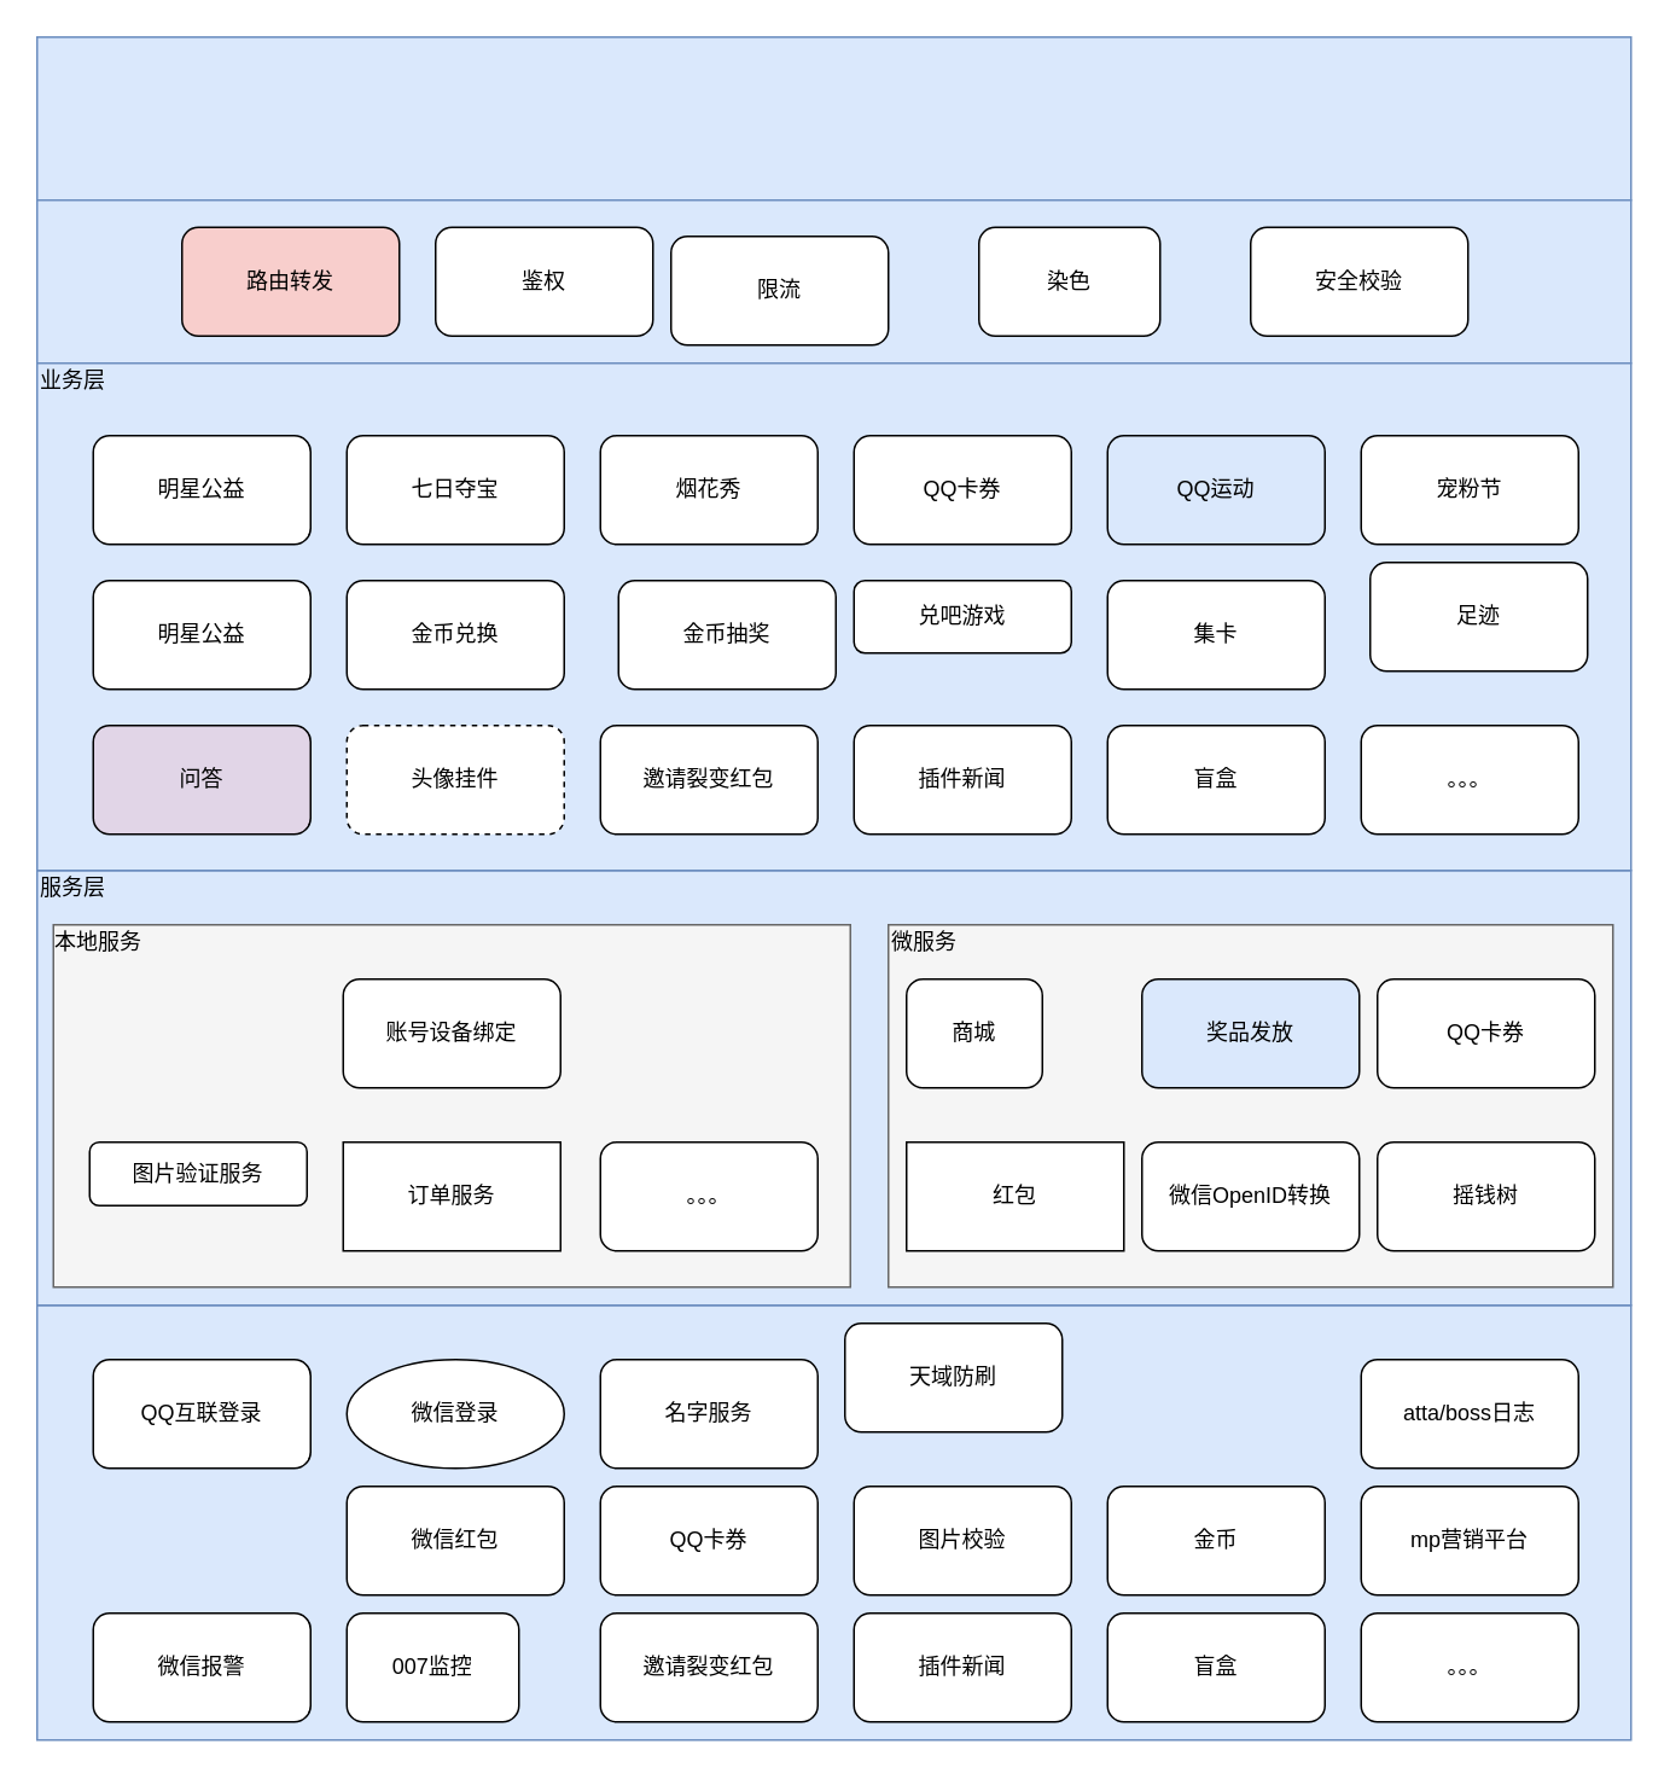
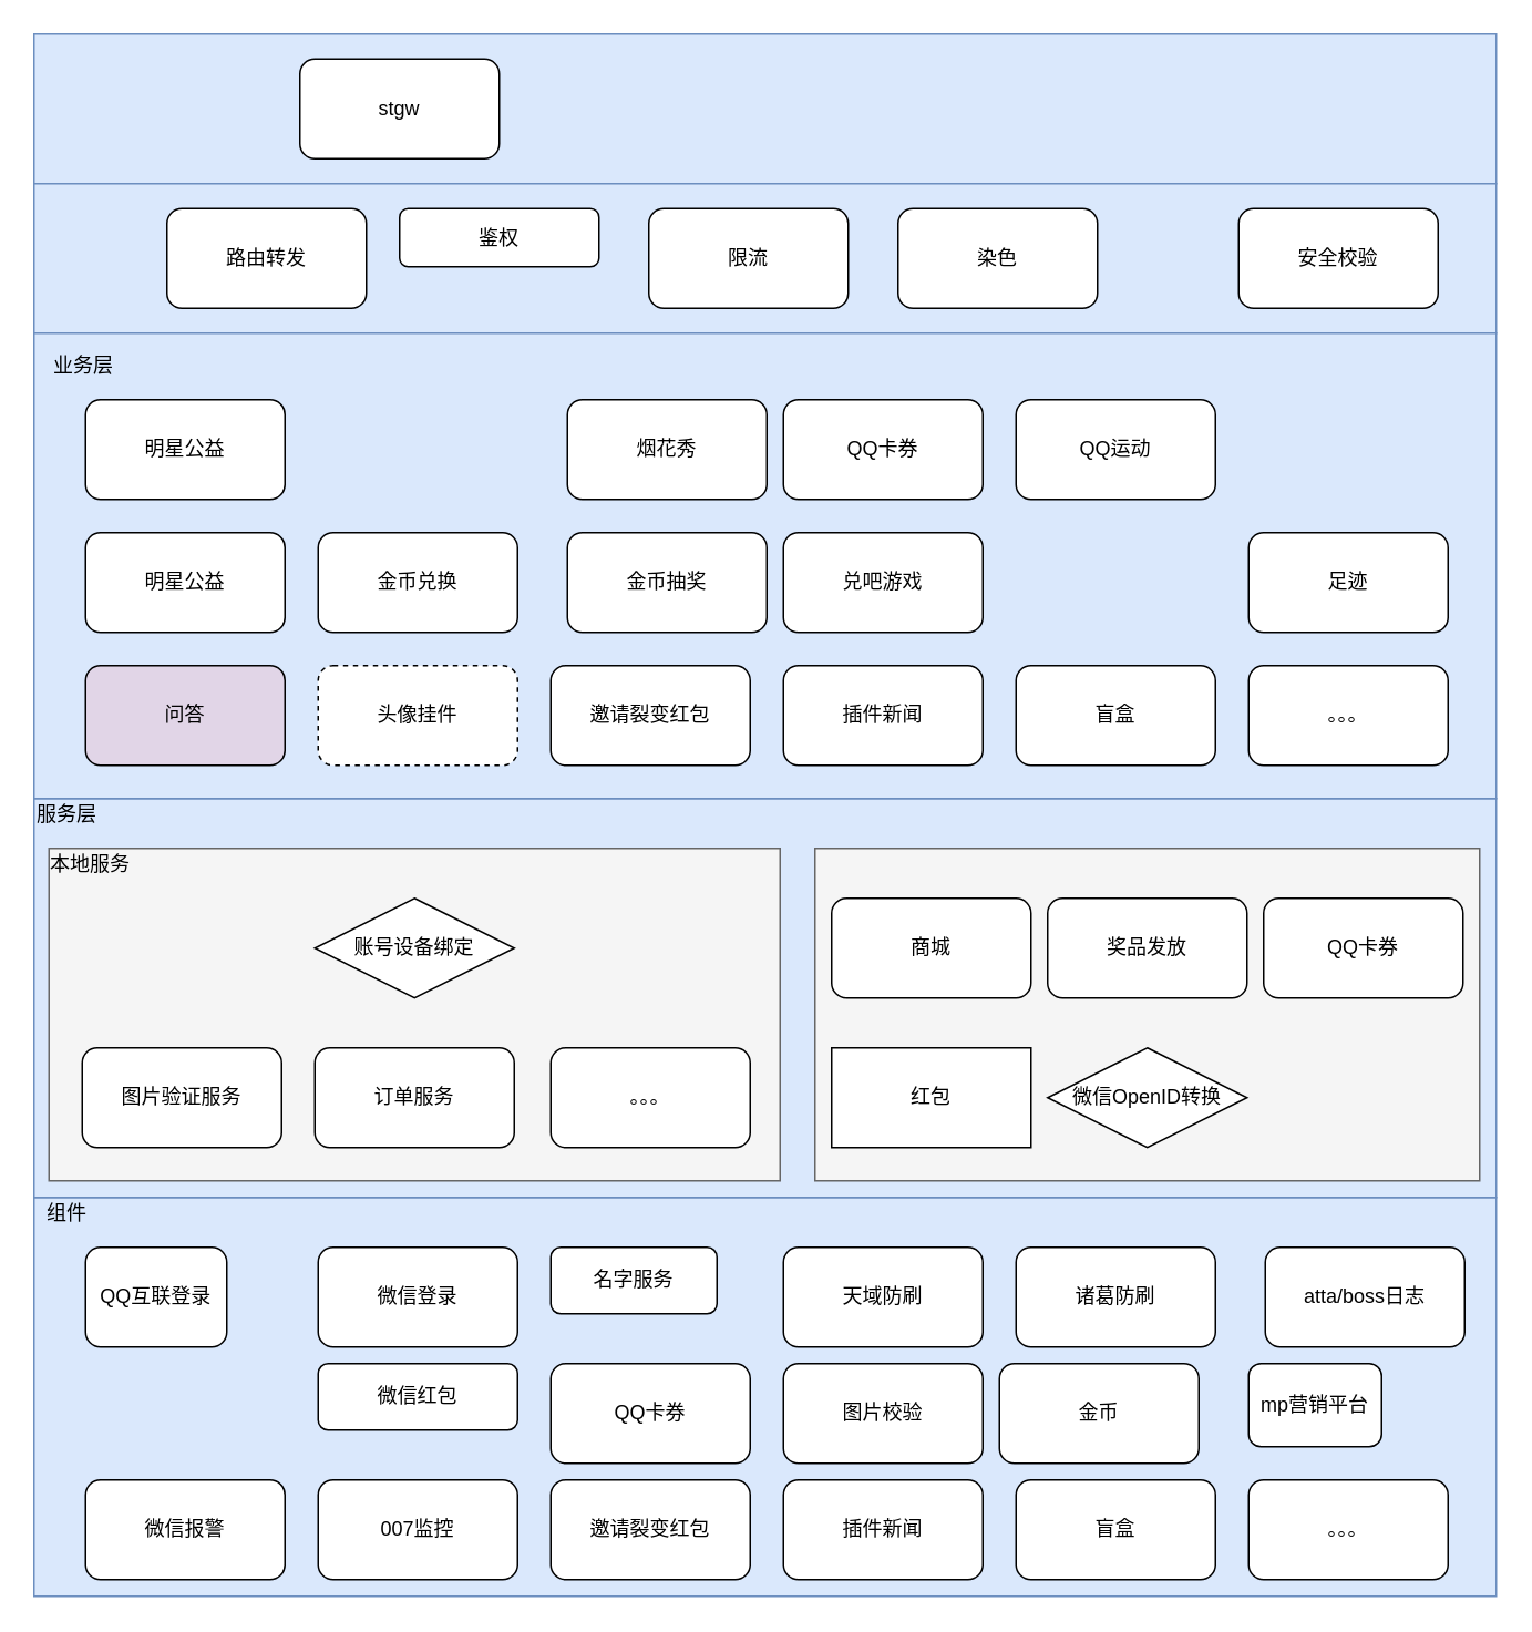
  <mxCell id="0" />
  <mxCell id="1" parent="0" />
  <mxCell id="2" value="" style="rounded=0;whiteSpace=wrap;html=1;fillColor=#dae8fc;strokeColor=#6c8ebf;" vertex="1" parent="1"><mxGeometry x="20" y="720" width="880" height="240" as="geometry" /></mxCell>
+ <mxCell id="3" value="组件" style="text;html=1;strokeColor=none;fillColor=none;align=center;verticalAlign=middle;whiteSpace=wrap;rounded=0;" vertex="1" parent="1"><mxGeometry x="20" y="720" width="40" height="20" as="geometry" /></mxCell>
  <mxCell id="4" value="" style="group" vertex="1" connectable="0" parent="1"><mxGeometry x="20" y="20" width="880" height="90" as="geometry" /></mxCell>
  <mxCell id="5" value="" style="rounded=0;whiteSpace=wrap;html=1;fillColor=#dae8fc;strokeColor=#6c8ebf;" parent="4" vertex="1"><mxGeometry width="880" height="90" as="geometry" /></mxCell>
+ <mxCell id="6" value="stgw" style="rounded=1;whiteSpace=wrap;html=1;" parent="4" vertex="1"><mxGeometry x="160" y="15" width="120" height="60" as="geometry" /></mxCell>
  <mxCell id="7" value="" style="group" vertex="1" connectable="0" parent="1"><mxGeometry x="20" y="110" width="880" height="90" as="geometry" /></mxCell>
  <mxCell id="8" value="" style="rounded=0;whiteSpace=wrap;html=1;fillColor=#dae8fc;strokeColor=#6c8ebf;" parent="7" vertex="1"><mxGeometry width="880" height="90" as="geometry" /></mxCell>
- <mxCell id="9" value="路由转发" style="rounded=1;whiteSpace=wrap;html=1;fillColor=#f8cecc;" parent="7" vertex="1"><mxGeometry x="80" y="15" width="120" height="60" as="geometry" /></mxCell>
- <mxCell id="10" value="鉴权" style="rounded=1;whiteSpace=wrap;html=1;" parent="7" vertex="1"><mxGeometry x="220" y="15" width="120" height="60" as="geometry" /></mxCell>
- <mxCell id="11" value="限流" style="rounded=1;whiteSpace=wrap;html=1;" vertex="1" parent="7"><mxGeometry x="350" y="20" width="120" height="60" as="geometry" /></mxCell>
- <mxCell id="12" value="染色" style="rounded=1;whiteSpace=wrap;html=1;" vertex="1" parent="7"><mxGeometry x="520" y="15" width="100" height="60" as="geometry" /></mxCell>
- <mxCell id="13" value="安全校验" style="rounded=1;whiteSpace=wrap;html=1;" vertex="1" parent="7"><mxGeometry x="670" y="15" width="120" height="60" as="geometry" /></mxCell>
+ <mxCell id="9" value="路由转发" style="rounded=1;whiteSpace=wrap;html=1;" parent="7" vertex="1"><mxGeometry x="80" y="15" width="120" height="60" as="geometry" /></mxCell>
+ <mxCell id="10" value="鉴权" style="rounded=1;whiteSpace=wrap;html=1;" parent="7" vertex="1"><mxGeometry x="220" y="15" width="120" height="35" as="geometry" /></mxCell>
+ <mxCell id="11" value="限流" style="rounded=1;whiteSpace=wrap;html=1;" vertex="1" parent="7"><mxGeometry x="370" y="15" width="120" height="60" as="geometry" /></mxCell>
+ <mxCell id="12" value="染色" style="rounded=1;whiteSpace=wrap;html=1;" vertex="1" parent="7"><mxGeometry x="520" y="15" width="120" height="60" as="geometry" /></mxCell>
+ <mxCell id="13" value="安全校验" style="rounded=1;whiteSpace=wrap;html=1;" vertex="1" parent="7"><mxGeometry x="725" y="15" width="120" height="60" as="geometry" /></mxCell>
  <mxCell id="14" value="" style="group" vertex="1" connectable="0" parent="1"><mxGeometry x="20" y="480" width="880" height="240" as="geometry" /></mxCell>
  <mxCell id="15" value="" style="rounded=0;whiteSpace=wrap;html=1;fillColor=#dae8fc;strokeColor=#6c8ebf;" vertex="1" parent="14"><mxGeometry width="880" height="240" as="geometry" /></mxCell>
  <mxCell id="16" value="服务层" style="text;html=1;strokeColor=none;fillColor=none;align=center;verticalAlign=middle;whiteSpace=wrap;rounded=0;" vertex="1" parent="14"><mxGeometry width="40" height="20" as="geometry" /></mxCell>
  <mxCell id="17" value="" style="rounded=0;whiteSpace=wrap;html=1;fillColor=#f5f5f5;strokeColor=#666666;fontColor=#333333;" vertex="1" parent="14"><mxGeometry x="9" y="30" width="440" height="200" as="geometry" /></mxCell>
  <mxCell id="18" value="本地服务" style="text;html=1;strokeColor=none;fillColor=none;align=center;verticalAlign=middle;whiteSpace=wrap;rounded=0;" vertex="1" parent="14"><mxGeometry x="9" y="30" width="50" height="20" as="geometry" /></mxCell>
- <mxCell id="19" value="账号设备绑定" style="rounded=1;whiteSpace=wrap;html=1;" vertex="1" parent="14"><mxGeometry x="169" y="60" width="120" height="60" as="geometry" /></mxCell>
- <mxCell id="20" value="图片验证服务" style="rounded=1;whiteSpace=wrap;html=1;" vertex="1" parent="14"><mxGeometry x="29" y="150" width="120" height="35" as="geometry" /></mxCell>
- <mxCell id="21" value="订单服务" style="whiteSpace=wrap;html=1;rounded=0;" vertex="1" parent="14"><mxGeometry x="169" y="150" width="120" height="60" as="geometry" /></mxCell>
+ <mxCell id="19" value="账号设备绑定" style="rhombus;whiteSpace=wrap;html=1;" vertex="1" parent="14"><mxGeometry x="169" y="60" width="120" height="60" as="geometry" /></mxCell>
+ <mxCell id="20" value="图片验证服务" style="rounded=1;whiteSpace=wrap;html=1;" vertex="1" parent="14"><mxGeometry x="29" y="150" width="120" height="60" as="geometry" /></mxCell>
+ <mxCell id="21" value="订单服务" style="rounded=1;whiteSpace=wrap;html=1;" vertex="1" parent="14"><mxGeometry x="169" y="150" width="120" height="60" as="geometry" /></mxCell>
  <mxCell id="22" value="。。。" style="rounded=1;whiteSpace=wrap;html=1;" vertex="1" parent="14"><mxGeometry x="311" y="150" width="120" height="60" as="geometry" /></mxCell>
  <mxCell id="23" value="" style="rounded=0;whiteSpace=wrap;html=1;fillColor=#f5f5f5;strokeColor=#666666;fontColor=#333333;" vertex="1" parent="14"><mxGeometry x="470" y="30" width="400" height="200" as="geometry" /></mxCell>
- <mxCell id="24" value="微服务" style="text;html=1;strokeColor=none;fillColor=none;align=center;verticalAlign=middle;whiteSpace=wrap;rounded=0;" vertex="1" parent="14"><mxGeometry x="470" y="30" width="40" height="20" as="geometry" /></mxCell>
- <mxCell id="25" value="商城" style="rounded=1;whiteSpace=wrap;html=1;" vertex="1" parent="14"><mxGeometry x="480" y="60" width="75" height="60" as="geometry" /></mxCell>
- <mxCell id="26" value="奖品发放" style="rounded=1;whiteSpace=wrap;html=1;fillColor=#dae8fc;" vertex="1" parent="14"><mxGeometry x="610" y="60" width="120" height="60" as="geometry" /></mxCell>
+ <mxCell id="25" value="商城" style="rounded=1;whiteSpace=wrap;html=1;" vertex="1" parent="14"><mxGeometry x="480" y="60" width="120" height="60" as="geometry" /></mxCell>
+ <mxCell id="26" value="奖品发放" style="rounded=1;whiteSpace=wrap;html=1;" vertex="1" parent="14"><mxGeometry x="610" y="60" width="120" height="60" as="geometry" /></mxCell>
  <mxCell id="27" value="QQ卡券" style="rounded=1;whiteSpace=wrap;html=1;" vertex="1" parent="14"><mxGeometry x="740" y="60" width="120" height="60" as="geometry" /></mxCell>
  <mxCell id="28" value="红包" style="whiteSpace=wrap;html=1;rounded=0;" vertex="1" parent="14"><mxGeometry x="480" y="150" width="120" height="60" as="geometry" /></mxCell>
- <mxCell id="29" value="微信OpenID转换" style="rounded=1;whiteSpace=wrap;html=1;" vertex="1" parent="14"><mxGeometry x="610" y="150" width="120" height="60" as="geometry" /></mxCell>
- <mxCell id="30" value="摇钱树" style="rounded=1;whiteSpace=wrap;html=1;" vertex="1" parent="14"><mxGeometry x="740" y="150" width="120" height="60" as="geometry" /></mxCell>
+ <mxCell id="29" value="微信OpenID转换" style="rhombus;whiteSpace=wrap;html=1;" vertex="1" parent="14"><mxGeometry x="610" y="150" width="120" height="60" as="geometry" /></mxCell>
  <mxCell id="31" value="" style="rounded=0;whiteSpace=wrap;html=1;fillColor=#dae8fc;strokeColor=#6c8ebf;" parent="1" vertex="1"><mxGeometry x="20" y="200" width="880" height="280" as="geometry" /></mxCell>
- <mxCell id="32" value="业务层" style="text;html=1;strokeColor=none;fillColor=none;align=center;verticalAlign=middle;whiteSpace=wrap;rounded=0;" parent="1" vertex="1"><mxGeometry x="20" y="200" width="40" height="20" as="geometry" /></mxCell>
+ <mxCell id="32" value="业务层" style="text;html=1;strokeColor=none;fillColor=none;align=center;verticalAlign=middle;whiteSpace=wrap;rounded=0;" parent="1" vertex="1"><mxGeometry x="30" y="210" width="40" height="20" as="geometry" /></mxCell>
  <mxCell id="33" value="明星公益" style="rounded=1;whiteSpace=wrap;html=1;" parent="1" vertex="1"><mxGeometry x="51" y="240" width="120" height="60" as="geometry" /></mxCell>
- <mxCell id="34" value="七日夺宝" style="rounded=1;whiteSpace=wrap;html=1;" parent="1" vertex="1"><mxGeometry x="191" y="240" width="120" height="60" as="geometry" /></mxCell>
- <mxCell id="35" value="烟花秀" style="rounded=1;whiteSpace=wrap;html=1;" vertex="1" parent="1"><mxGeometry x="331" y="240" width="120" height="60" as="geometry" /></mxCell>
- <mxCell id="36" value="宠粉节" style="rounded=1;whiteSpace=wrap;html=1;" vertex="1" parent="1"><mxGeometry x="751" y="240" width="120" height="60" as="geometry" /></mxCell>
- <mxCell id="37" value="QQ运动" style="rounded=1;whiteSpace=wrap;html=1;fillColor=#dae8fc;" vertex="1" parent="1"><mxGeometry x="611" y="240" width="120" height="60" as="geometry" /></mxCell>
+ <mxCell id="35" value="烟花秀" style="rounded=1;whiteSpace=wrap;html=1;" vertex="1" parent="1"><mxGeometry x="341" y="240" width="120" height="60" as="geometry" /></mxCell>
+ <mxCell id="37" value="QQ运动" style="rounded=1;whiteSpace=wrap;html=1;" vertex="1" parent="1"><mxGeometry x="611" y="240" width="120" height="60" as="geometry" /></mxCell>
  <mxCell id="38" value="QQ卡券" style="rounded=1;whiteSpace=wrap;html=1;" vertex="1" parent="1"><mxGeometry x="471" y="240" width="120" height="60" as="geometry" /></mxCell>
- <mxCell id="39" value="&lt;span&gt;足迹&lt;/span&gt;" style="rounded=1;whiteSpace=wrap;html=1;" vertex="1" parent="1"><mxGeometry x="756" y="310" width="120" height="60" as="geometry" /></mxCell>
- <mxCell id="40" value="集卡" style="rounded=1;whiteSpace=wrap;html=1;" vertex="1" parent="1"><mxGeometry x="611" y="320" width="120" height="60" as="geometry" /></mxCell>
- <mxCell id="41" value="兑吧游戏" style="rounded=1;whiteSpace=wrap;html=1;" vertex="1" parent="1"><mxGeometry x="471" y="320" width="120" height="40" as="geometry" /></mxCell>
+ <mxCell id="39" value="&lt;span&gt;足迹&lt;/span&gt;" style="rounded=1;whiteSpace=wrap;html=1;" vertex="1" parent="1"><mxGeometry x="751" y="320" width="120" height="60" as="geometry" /></mxCell>
+ <mxCell id="41" value="兑吧游戏" style="rounded=1;whiteSpace=wrap;html=1;" vertex="1" parent="1"><mxGeometry x="471" y="320" width="120" height="60" as="geometry" /></mxCell>
  <mxCell id="42" value="金币抽奖" style="rounded=1;whiteSpace=wrap;html=1;" vertex="1" parent="1"><mxGeometry x="341" y="320" width="120" height="60" as="geometry" /></mxCell>
  <mxCell id="43" value="金币兑换" style="rounded=1;whiteSpace=wrap;html=1;" vertex="1" parent="1"><mxGeometry x="191" y="320" width="120" height="60" as="geometry" /></mxCell>
  <mxCell id="44" value="明星公益" style="rounded=1;whiteSpace=wrap;html=1;" vertex="1" parent="1"><mxGeometry x="51" y="320" width="120" height="60" as="geometry" /></mxCell>
  <mxCell id="45" value="。。。" style="rounded=1;whiteSpace=wrap;html=1;" vertex="1" parent="1"><mxGeometry x="751" y="400" width="120" height="60" as="geometry" /></mxCell>
  <mxCell id="46" value="&lt;span&gt;盲盒&lt;/span&gt;" style="rounded=1;whiteSpace=wrap;html=1;" vertex="1" parent="1"><mxGeometry x="611" y="400" width="120" height="60" as="geometry" /></mxCell>
  <mxCell id="47" value="&lt;span&gt;插件新闻&lt;/span&gt;" style="rounded=1;whiteSpace=wrap;html=1;" vertex="1" parent="1"><mxGeometry x="471" y="400" width="120" height="60" as="geometry" /></mxCell>
  <mxCell id="48" value="邀请裂变红包" style="rounded=1;whiteSpace=wrap;html=1;" vertex="1" parent="1"><mxGeometry x="331" y="400" width="120" height="60" as="geometry" /></mxCell>
  <mxCell id="49" value="&lt;span&gt;头像挂件&lt;/span&gt;" style="rounded=1;whiteSpace=wrap;html=1;dashed=1;" vertex="1" parent="1"><mxGeometry x="191" y="400" width="120" height="60" as="geometry" /></mxCell>
  <mxCell id="50" value="&lt;span&gt;问答&lt;/span&gt;" style="rounded=1;whiteSpace=wrap;html=1;fillColor=#e1d5e7;" vertex="1" parent="1"><mxGeometry x="51" y="400" width="120" height="60" as="geometry" /></mxCell>
- <mxCell id="51" value="QQ互联登录" style="rounded=1;whiteSpace=wrap;html=1;" vertex="1" parent="1"><mxGeometry x="51" y="750" width="120" height="60" as="geometry" /></mxCell>
- <mxCell id="52" value="&lt;span&gt;微信登录&lt;/span&gt;" style="ellipse;whiteSpace=wrap;html=1;" vertex="1" parent="1"><mxGeometry x="191" y="750" width="120" height="60" as="geometry" /></mxCell>
- <mxCell id="53" value="名字服务" style="rounded=1;whiteSpace=wrap;html=1;" vertex="1" parent="1"><mxGeometry x="331" y="750" width="120" height="60" as="geometry" /></mxCell>
- <mxCell id="54" value="&lt;span&gt;天域防刷&lt;/span&gt;" style="rounded=1;whiteSpace=wrap;html=1;" vertex="1" parent="1"><mxGeometry x="466" y="730" width="120" height="60" as="geometry" /></mxCell>
- <mxCell id="56" value="atta/boss日志" style="rounded=1;whiteSpace=wrap;html=1;" vertex="1" parent="1"><mxGeometry x="751" y="750" width="120" height="60" as="geometry" /></mxCell>
- <mxCell id="57" value="&lt;span&gt;微信红包&lt;/span&gt;" style="rounded=1;whiteSpace=wrap;html=1;" vertex="1" parent="1"><mxGeometry x="191" y="820" width="120" height="60" as="geometry" /></mxCell>
+ <mxCell id="51" value="QQ互联登录" style="rounded=1;whiteSpace=wrap;html=1;" vertex="1" parent="1"><mxGeometry x="51" y="750" width="85" height="60" as="geometry" /></mxCell>
+ <mxCell id="52" value="&lt;span&gt;微信登录&lt;/span&gt;" style="rounded=1;whiteSpace=wrap;html=1;" vertex="1" parent="1"><mxGeometry x="191" y="750" width="120" height="60" as="geometry" /></mxCell>
+ <mxCell id="53" value="名字服务" style="rounded=1;whiteSpace=wrap;html=1;" vertex="1" parent="1"><mxGeometry x="331" y="750" width="100" height="40" as="geometry" /></mxCell>
+ <mxCell id="54" value="&lt;span&gt;天域防刷&lt;/span&gt;" style="rounded=1;whiteSpace=wrap;html=1;" vertex="1" parent="1"><mxGeometry x="471" y="750" width="120" height="60" as="geometry" /></mxCell>
+ <mxCell id="55" value="&lt;span&gt;诸葛防刷&lt;/span&gt;" style="rounded=1;whiteSpace=wrap;html=1;" vertex="1" parent="1"><mxGeometry x="611" y="750" width="120" height="60" as="geometry" /></mxCell>
+ <mxCell id="56" value="atta/boss日志" style="rounded=1;whiteSpace=wrap;html=1;" vertex="1" parent="1"><mxGeometry x="761" y="750" width="120" height="60" as="geometry" /></mxCell>
+ <mxCell id="57" value="&lt;span&gt;微信红包&lt;/span&gt;" style="rounded=1;whiteSpace=wrap;html=1;" vertex="1" parent="1"><mxGeometry x="191" y="820" width="120" height="40" as="geometry" /></mxCell>
  <mxCell id="58" value="QQ卡券" style="rounded=1;whiteSpace=wrap;html=1;" vertex="1" parent="1"><mxGeometry x="331" y="820" width="120" height="60" as="geometry" /></mxCell>
  <mxCell id="59" value="&lt;span&gt;图片校验&lt;/span&gt;" style="rounded=1;whiteSpace=wrap;html=1;" vertex="1" parent="1"><mxGeometry x="471" y="820" width="120" height="60" as="geometry" /></mxCell>
- <mxCell id="60" value="&lt;span&gt;金币&lt;/span&gt;" style="rounded=1;whiteSpace=wrap;html=1;" vertex="1" parent="1"><mxGeometry x="611" y="820" width="120" height="60" as="geometry" /></mxCell>
- <mxCell id="61" value="mp营销平台" style="rounded=1;whiteSpace=wrap;html=1;" vertex="1" parent="1"><mxGeometry x="751" y="820" width="120" height="60" as="geometry" /></mxCell>
+ <mxCell id="60" value="&lt;span&gt;金币&lt;/span&gt;" style="rounded=1;whiteSpace=wrap;html=1;" vertex="1" parent="1"><mxGeometry x="601" y="820" width="120" height="60" as="geometry" /></mxCell>
+ <mxCell id="61" value="mp营销平台" style="rounded=1;whiteSpace=wrap;html=1;" vertex="1" parent="1"><mxGeometry x="751" y="820" width="80" height="50" as="geometry" /></mxCell>
  <mxCell id="62" value="微信报警" style="rounded=1;whiteSpace=wrap;html=1;" vertex="1" parent="1"><mxGeometry x="51" y="890" width="120" height="60" as="geometry" /></mxCell>
- <mxCell id="63" value="007监控" style="rounded=1;whiteSpace=wrap;html=1;" vertex="1" parent="1"><mxGeometry x="191" y="890" width="95" height="60" as="geometry" /></mxCell>
+ <mxCell id="63" value="007监控" style="rounded=1;whiteSpace=wrap;html=1;" vertex="1" parent="1"><mxGeometry x="191" y="890" width="120" height="60" as="geometry" /></mxCell>
  <mxCell id="64" value="邀请裂变红包" style="rounded=1;whiteSpace=wrap;html=1;" vertex="1" parent="1"><mxGeometry x="331" y="890" width="120" height="60" as="geometry" /></mxCell>
  <mxCell id="65" value="&lt;span&gt;插件新闻&lt;/span&gt;" style="rounded=1;whiteSpace=wrap;html=1;" vertex="1" parent="1"><mxGeometry x="471" y="890" width="120" height="60" as="geometry" /></mxCell>
  <mxCell id="66" value="&lt;span&gt;盲盒&lt;/span&gt;" style="rounded=1;whiteSpace=wrap;html=1;" vertex="1" parent="1"><mxGeometry x="611" y="890" width="120" height="60" as="geometry" /></mxCell>
  <mxCell id="67" value="。。。" style="rounded=1;whiteSpace=wrap;html=1;" vertex="1" parent="1"><mxGeometry x="751" y="890" width="120" height="60" as="geometry" /></mxCell>
